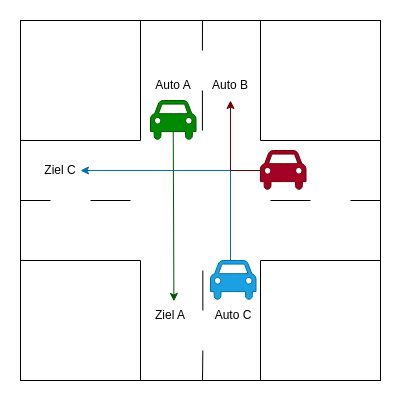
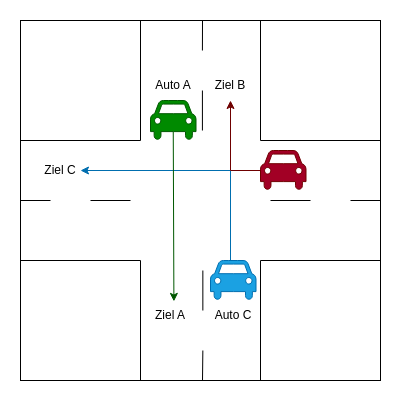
  <mxCell id="0" />
  <mxCell id="1" parent="0" />
  <mxCell id="2" value="" style="whiteSpace=wrap;html=1;aspect=fixed;" vertex="1" parent="1"><mxGeometry x="20" y="20" width="360" height="360" as="geometry" /></mxCell>
  <mxCell id="3" value="" style="endArrow=none;html=1;rounded=0;" edge="1" parent="1"><mxGeometry width="50" height="50" relative="1" as="geometry"><mxPoint x="201.92" y="130" as="sourcePoint" /><mxPoint x="201.92" y="90" as="targetPoint" /></mxGeometry></mxCell>
  <mxCell id="4" value="" style="endArrow=none;html=1;rounded=0;" edge="1" parent="1"><mxGeometry width="50" height="50" relative="1" as="geometry"><mxPoint x="201.92" y="50" as="sourcePoint" /><mxPoint x="202" y="20" as="targetPoint" /></mxGeometry></mxCell>
  <mxCell id="5" value="" style="endArrow=none;html=1;rounded=0;" edge="1" parent="1"><mxGeometry width="50" height="50" relative="1" as="geometry"><mxPoint x="20" y="200" as="sourcePoint" /><mxPoint x="50" y="200" as="targetPoint" /></mxGeometry></mxCell>
  <mxCell id="6" value="" style="endArrow=none;html=1;rounded=0;" edge="1" parent="1"><mxGeometry width="50" height="50" relative="1" as="geometry"><mxPoint x="380" y="200" as="sourcePoint" /><mxPoint x="350" y="200" as="targetPoint" /></mxGeometry></mxCell>
  <mxCell id="7" value="" style="endArrow=none;html=1;rounded=0;" edge="1" parent="1"><mxGeometry width="50" height="50" relative="1" as="geometry"><mxPoint x="310" y="200" as="sourcePoint" /><mxPoint x="270" y="200" as="targetPoint" /></mxGeometry></mxCell>
  <mxCell id="8" value="" style="endArrow=none;html=1;rounded=0;" edge="1" parent="1"><mxGeometry width="50" height="50" relative="1" as="geometry"><mxPoint x="202" y="380" as="sourcePoint" /><mxPoint x="202.35" y="350" as="targetPoint" /></mxGeometry></mxCell>
  <mxCell id="9" value="" style="endArrow=none;html=1;rounded=0;" edge="1" parent="1"><mxGeometry width="50" height="50" relative="1" as="geometry"><mxPoint x="202.35" y="310" as="sourcePoint" /><mxPoint x="202.35" y="270" as="targetPoint" /></mxGeometry></mxCell>
  <mxCell id="10" value="" style="shape=mxgraph.signs.transportation.car_4;html=1;pointerEvents=1;fillColor=#008a00;strokeColor=#005700;verticalLabelPosition=bottom;verticalAlign=top;align=center;fontColor=#ffffff;" vertex="1" parent="1"><mxGeometry x="150" y="100" width="45.5" height="40" as="geometry" /></mxCell>
  <mxCell id="11" value="" style="shape=mxgraph.signs.transportation.car_4;html=1;pointerEvents=1;fillColor=#a20025;strokeColor=#6F0000;verticalLabelPosition=bottom;verticalAlign=top;align=center;fontColor=#ffffff;" vertex="1" parent="1"><mxGeometry x="260" y="150" width="45.5" height="40" as="geometry" /></mxCell>
  <mxCell id="12" value="" style="shape=mxgraph.signs.transportation.car_4;html=1;pointerEvents=1;fillColor=#1ba1e2;strokeColor=#006EAF;verticalLabelPosition=bottom;verticalAlign=top;align=center;fontColor=#ffffff;" vertex="1" parent="1"><mxGeometry x="210" y="260" width="45.5" height="40" as="geometry" /></mxCell>
  <mxCell id="13" value="" style="endArrow=none;html=1;rounded=0;" edge="1" parent="1"><mxGeometry width="50" height="50" relative="1" as="geometry"><mxPoint x="140" y="140" as="sourcePoint" /><mxPoint x="140" y="20" as="targetPoint" /></mxGeometry></mxCell>
  <mxCell id="14" value="" style="endArrow=none;html=1;rounded=0;" edge="1" parent="1"><mxGeometry width="50" height="50" relative="1" as="geometry"><mxPoint x="20" y="140" as="sourcePoint" /><mxPoint x="140" y="140" as="targetPoint" /></mxGeometry></mxCell>
  <mxCell id="15" value="" style="endArrow=none;html=1;rounded=0;" edge="1" parent="1"><mxGeometry width="50" height="50" relative="1" as="geometry"><mxPoint x="260" y="140" as="sourcePoint" /><mxPoint x="260" y="20" as="targetPoint" /></mxGeometry></mxCell>
  <mxCell id="16" value="" style="endArrow=none;html=1;rounded=0;" edge="1" parent="1"><mxGeometry width="50" height="50" relative="1" as="geometry"><mxPoint x="260" y="140" as="sourcePoint" /><mxPoint x="380" y="140" as="targetPoint" /></mxGeometry></mxCell>
  <mxCell id="17" value="" style="endArrow=none;html=1;rounded=0;" edge="1" parent="1"><mxGeometry width="50" height="50" relative="1" as="geometry"><mxPoint x="260" y="260" as="sourcePoint" /><mxPoint x="380" y="260" as="targetPoint" /></mxGeometry></mxCell>
  <mxCell id="18" value="" style="endArrow=none;html=1;rounded=0;" edge="1" parent="1"><mxGeometry width="50" height="50" relative="1" as="geometry"><mxPoint x="140" y="380" as="sourcePoint" /><mxPoint x="140" y="260" as="targetPoint" /></mxGeometry></mxCell>
  <mxCell id="19" value="" style="endArrow=none;html=1;rounded=0;" edge="1" parent="1"><mxGeometry width="50" height="50" relative="1" as="geometry"><mxPoint x="260" y="380" as="sourcePoint" /><mxPoint x="260" y="260" as="targetPoint" /></mxGeometry></mxCell>
  <mxCell id="20" value="" style="endArrow=none;html=1;rounded=0;" edge="1" parent="1"><mxGeometry width="50" height="50" relative="1" as="geometry"><mxPoint x="20" y="260" as="sourcePoint" /><mxPoint x="140" y="260" as="targetPoint" /></mxGeometry></mxCell>
  <mxCell id="21" value="" style="endArrow=none;html=1;rounded=0;" edge="1" parent="1"><mxGeometry width="50" height="50" relative="1" as="geometry"><mxPoint x="90" y="200" as="sourcePoint" /><mxPoint x="130" y="200" as="targetPoint" /></mxGeometry></mxCell>
  <mxCell id="22" value="" style="endArrow=classic;html=1;rounded=0;fillColor=#1ba1e2;strokeColor=#006EAF;" edge="1" parent="1"><mxGeometry width="50" height="50" relative="1" as="geometry"><mxPoint x="230" y="260" as="sourcePoint" /><mxPoint x="80" y="170" as="targetPoint" /><Array as="points"><mxPoint x="230" y="170" /></Array></mxGeometry></mxCell>
  <mxCell id="23" value="" style="endArrow=classic;html=1;rounded=0;exitX=0.5;exitY=0.775;exitDx=0;exitDy=0;exitPerimeter=0;fillColor=#008a00;strokeColor=#005700;entryX=0.557;entryY=0.03;entryDx=0;entryDy=0;entryPerimeter=0;" edge="1" parent="1" source="10" target="28"><mxGeometry width="50" height="50" relative="1" as="geometry"><mxPoint x="130" y="240" as="sourcePoint" /><mxPoint x="173" y="310" as="targetPoint" /></mxGeometry></mxCell>
  <mxCell id="24" value="" style="endArrow=classic;html=1;rounded=0;exitX=0;exitY=0.5;exitDx=0;exitDy=0;exitPerimeter=0;fillColor=#a20025;strokeColor=#6F0000;entryX=0.5;entryY=1;entryDx=0;entryDy=0;" edge="1" parent="1" source="11" target="27"><mxGeometry width="50" height="50" relative="1" as="geometry"><mxPoint x="190" y="260" as="sourcePoint" /><mxPoint x="230" y="90" as="targetPoint" /><Array as="points"><mxPoint x="230" y="170" /></Array></mxGeometry></mxCell>
  <mxCell id="25" value="Auto C" style="text;html=1;align=center;verticalAlign=middle;whiteSpace=wrap;rounded=0;" vertex="1" parent="1"><mxGeometry x="202.75" y="300" width="60" height="30" as="geometry" /></mxCell>
  <mxCell id="26" value="Auto A" style="text;html=1;align=center;verticalAlign=middle;whiteSpace=wrap;rounded=0;" vertex="1" parent="1"><mxGeometry x="142.75" y="70" width="60" height="30" as="geometry" /></mxCell>
- <mxCell id="27" value="Auto B" style="text;html=1;align=center;verticalAlign=middle;whiteSpace=wrap;rounded=0;" vertex="1" parent="1"><mxGeometry x="200" y="70" width="60" height="30" as="geometry" /></mxCell>
+ <mxCell id="27" value="Ziel B" style="text;html=1;align=center;verticalAlign=middle;whiteSpace=wrap;rounded=0;" vertex="1" parent="1"><mxGeometry x="200" y="70" width="60" height="30" as="geometry" /></mxCell>
  <mxCell id="28" value="Ziel A" style="text;html=1;align=center;verticalAlign=middle;whiteSpace=wrap;rounded=0;" vertex="1" parent="1"><mxGeometry x="140" y="300" width="60" height="30" as="geometry" /></mxCell>
  <mxCell id="29" value="Ziel C" style="text;html=1;align=center;verticalAlign=middle;whiteSpace=wrap;rounded=0;" vertex="1" parent="1"><mxGeometry x="30" y="155" width="60" height="30" as="geometry" /></mxCell>
